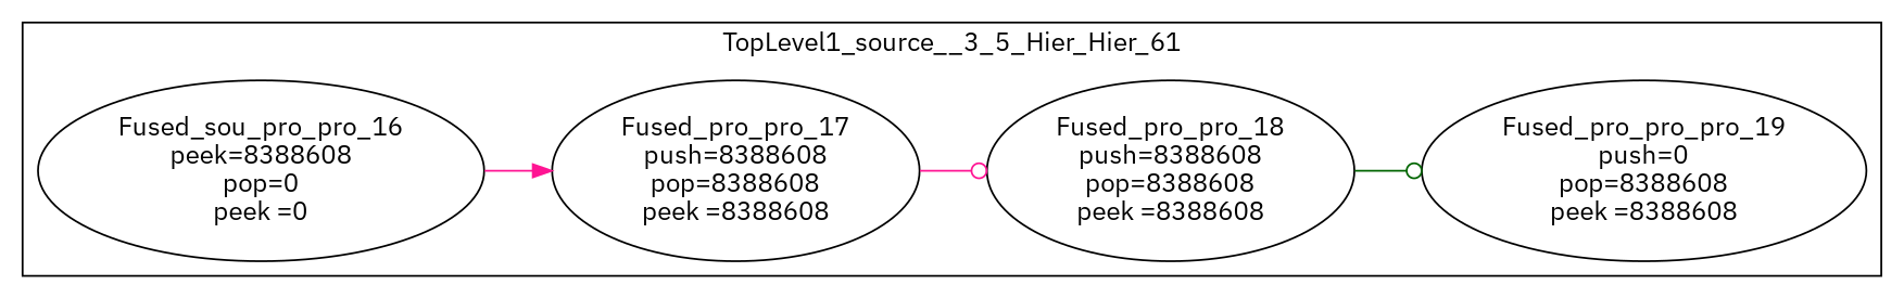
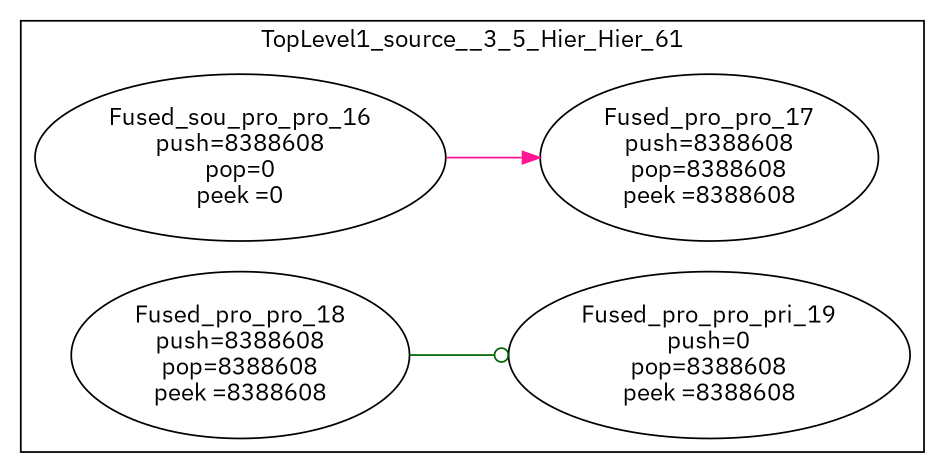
  digraph {
    fontname="IBM Plex Sans"
    rankdir=LR
    node [fontname="IBM Plex Sans"]
    edge [arrowhead=odot color=deeppink fontname="IBM Plex Sans"]
-   n1 [label="Fused_sou_pro_pro_16\npeek=8388608\npop=0\npeek =0"]
+   n1 [label="Fused_sou_pro_pro_16\npush=8388608\npop=0\npeek =0"]
    n2 [label="Fused_pro_pro_17\npush=8388608\npop=8388608\npeek =8388608"]
    n3 [label="Fused_pro_pro_18\npush=8388608\npop=8388608\npeek =8388608"]
-   n4 [label="Fused_pro_pro_pro_19\npush=0\npop=8388608\npeek =8388608"]
+   n4 [label="Fused_pro_pro_pri_19\npush=0\npop=8388608\npeek =8388608"]
    subgraph cluster_1 {
      label=TopLevel1_source__3_5_Hier_Hier_61
      n1
      n2
      n3
      n4
    }
    n1 -> n2 [arrowhead=normal]
-   n2 -> n3
    n3 -> n4 [color=darkgreen]
  }
